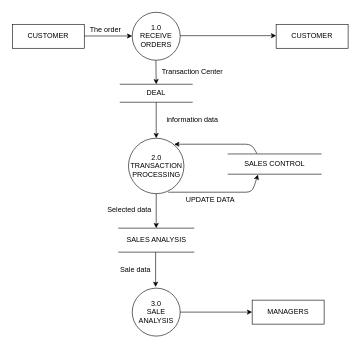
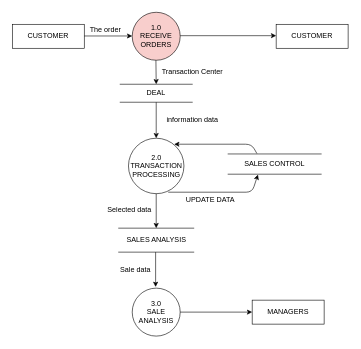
  <mxCell id="0" />
  <mxCell id="1" parent="0" />
  <mxCell id="2" value="&lt;span&gt;CUSTOMER&lt;/span&gt;" style="rounded=0;whiteSpace=wrap;html=1;" parent="1" vertex="1"><mxGeometry x="20" y="40" width="120" height="40" as="geometry" /></mxCell>
  <mxCell id="3" value="" style="endArrow=classic;html=1;" parent="1" edge="1"><mxGeometry width="50" height="50" relative="1" as="geometry"><mxPoint x="140" y="59.5" as="sourcePoint" /><mxPoint x="220" y="59.5" as="targetPoint" /></mxGeometry></mxCell>
  <mxCell id="4" value="The order" style="text;html=1;align=center;verticalAlign=middle;resizable=0;points=[];autosize=1;strokeColor=none;" parent="1" vertex="1"><mxGeometry x="140" y="40" width="70" height="20" as="geometry" /></mxCell>
- <mxCell id="5" value="1.0&lt;br&gt;RECEIVE ORDERS" style="ellipse;whiteSpace=wrap;html=1;aspect=fixed;" parent="1" vertex="1"><mxGeometry x="220" y="20" width="80" height="80" as="geometry" /></mxCell>
+ <mxCell id="5" value="1.0&lt;br&gt;RECEIVE ORDERS" style="ellipse;whiteSpace=wrap;html=1;aspect=fixed;fillColor=#f8cecc;" parent="1" vertex="1"><mxGeometry x="220" y="20" width="80" height="80" as="geometry" /></mxCell>
  <mxCell id="6" value="" style="endArrow=classic;html=1;" parent="1" edge="1"><mxGeometry width="50" height="50" relative="1" as="geometry"><mxPoint x="300" y="59" as="sourcePoint" /><mxPoint x="460" y="59" as="targetPoint" /></mxGeometry></mxCell>
  <mxCell id="7" value="&lt;span&gt;CUSTOMER&lt;/span&gt;" style="rounded=0;whiteSpace=wrap;html=1;" parent="1" vertex="1"><mxGeometry x="460" y="40" width="120" height="40" as="geometry" /></mxCell>
  <mxCell id="8" value="" style="endArrow=classic;html=1;" parent="1" edge="1"><mxGeometry width="50" height="50" relative="1" as="geometry"><mxPoint x="259.5" y="100" as="sourcePoint" /><mxPoint x="260" y="140" as="targetPoint" /></mxGeometry></mxCell>
  <mxCell id="9" value="DEAL" style="shape=partialRectangle;whiteSpace=wrap;html=1;left=0;right=0;fillColor=none;" parent="1" vertex="1"><mxGeometry x="200" y="140" width="120" height="30" as="geometry" /></mxCell>
  <mxCell id="10" value="Transaction Center" style="text;html=1;align=center;verticalAlign=middle;resizable=0;points=[];autosize=1;strokeColor=none;" parent="1" vertex="1"><mxGeometry x="260" y="110" width="120" height="20" as="geometry" /></mxCell>
  <mxCell id="11" value="information data" style="text;html=1;align=center;verticalAlign=middle;resizable=0;points=[];autosize=1;strokeColor=none;" parent="1" vertex="1"><mxGeometry x="265" y="190" width="110" height="20" as="geometry" /></mxCell>
  <mxCell id="12" value="2.0&lt;br&gt;TRANSACTION PROCESSING" style="ellipse;whiteSpace=wrap;html=1;aspect=fixed;" parent="1" vertex="1"><mxGeometry x="213.75" y="230" width="92.5" height="92.5" as="geometry" /></mxCell>
  <mxCell id="13" value="Selected data" style="text;html=1;align=center;verticalAlign=middle;resizable=0;points=[];autosize=1;strokeColor=none;" parent="1" vertex="1"><mxGeometry x="170" y="340" width="90" height="20" as="geometry" /></mxCell>
  <mxCell id="14" value="SALES ANALYSIS" style="shape=partialRectangle;whiteSpace=wrap;html=1;left=0;right=0;fillColor=none;" parent="1" vertex="1"><mxGeometry x="197.5" y="380" width="125" height="40" as="geometry" /></mxCell>
  <mxCell id="15" value="" style="endArrow=classic;html=1;" parent="1" edge="1"><mxGeometry width="50" height="50" relative="1" as="geometry"><mxPoint x="260" y="170" as="sourcePoint" /><mxPoint x="260" y="230" as="targetPoint" /></mxGeometry></mxCell>
  <mxCell id="16" value="" style="endArrow=classic;html=1;" parent="1" edge="1"><mxGeometry width="50" height="50" relative="1" as="geometry"><mxPoint x="260" y="322.5" as="sourcePoint" /><mxPoint x="260" y="380" as="targetPoint" /></mxGeometry></mxCell>
  <mxCell id="17" value="" style="endArrow=classic;html=1;" parent="1" edge="1"><mxGeometry width="50" height="50" relative="1" as="geometry"><mxPoint x="259" y="420" as="sourcePoint" /><mxPoint x="259" y="478" as="targetPoint" /></mxGeometry></mxCell>
  <mxCell id="18" value="Sale data" style="text;html=1;align=center;verticalAlign=middle;resizable=0;points=[];autosize=1;strokeColor=none;" parent="1" vertex="1"><mxGeometry x="190" y="440" width="70" height="20" as="geometry" /></mxCell>
  <mxCell id="19" value="3.0&lt;br&gt;SALE ANALYSIS" style="ellipse;whiteSpace=wrap;html=1;aspect=fixed;" parent="1" vertex="1"><mxGeometry x="220" y="480" width="80" height="80" as="geometry" /></mxCell>
  <mxCell id="20" value="" style="endArrow=classic;html=1;exitX=1;exitY=0.5;exitDx=0;exitDy=0;" parent="1" source="19" edge="1"><mxGeometry width="50" height="50" relative="1" as="geometry"><mxPoint x="330" y="570" as="sourcePoint" /><mxPoint x="420" y="520" as="targetPoint" /></mxGeometry></mxCell>
  <mxCell id="21" value="MANAGERS" style="rounded=0;whiteSpace=wrap;html=1;" parent="1" vertex="1"><mxGeometry x="420" y="500" width="120" height="40" as="geometry" /></mxCell>
  <mxCell id="22" value="SALES CONTROL" style="shape=partialRectangle;whiteSpace=wrap;html=1;left=0;right=0;fillColor=none;" parent="1" vertex="1"><mxGeometry x="380" y="256.25" width="155" height="33.75" as="geometry" /></mxCell>
  <mxCell id="23" value="" style="endArrow=classic;html=1;entryX=0.32;entryY=1.02;entryDx=0;entryDy=0;entryPerimeter=0;" parent="1" edge="1" target="22"><mxGeometry width="50" height="50" relative="1" as="geometry"><mxPoint x="280" y="320" as="sourcePoint" /><mxPoint x="420" y="300" as="targetPoint" /><Array as="points"><mxPoint x="420" y="320" /></Array></mxGeometry></mxCell>
  <mxCell id="24" value="UPDATE DATA" style="text;html=1;align=center;verticalAlign=middle;resizable=0;points=[];autosize=1;strokeColor=none;" parent="1" vertex="1"><mxGeometry x="300" y="322.5" width="100" height="20" as="geometry" /></mxCell>
  <mxCell id="25" value="" style="endArrow=classic;html=1;exitX=0.309;exitY=-0.023;exitDx=0;exitDy=0;exitPerimeter=0;" parent="1" source="22" edge="1"><mxGeometry width="50" height="50" relative="1" as="geometry"><mxPoint x="420" y="250" as="sourcePoint" /><mxPoint x="290" y="240" as="targetPoint" /><Array as="points"><mxPoint x="419" y="240" /></Array></mxGeometry></mxCell>
